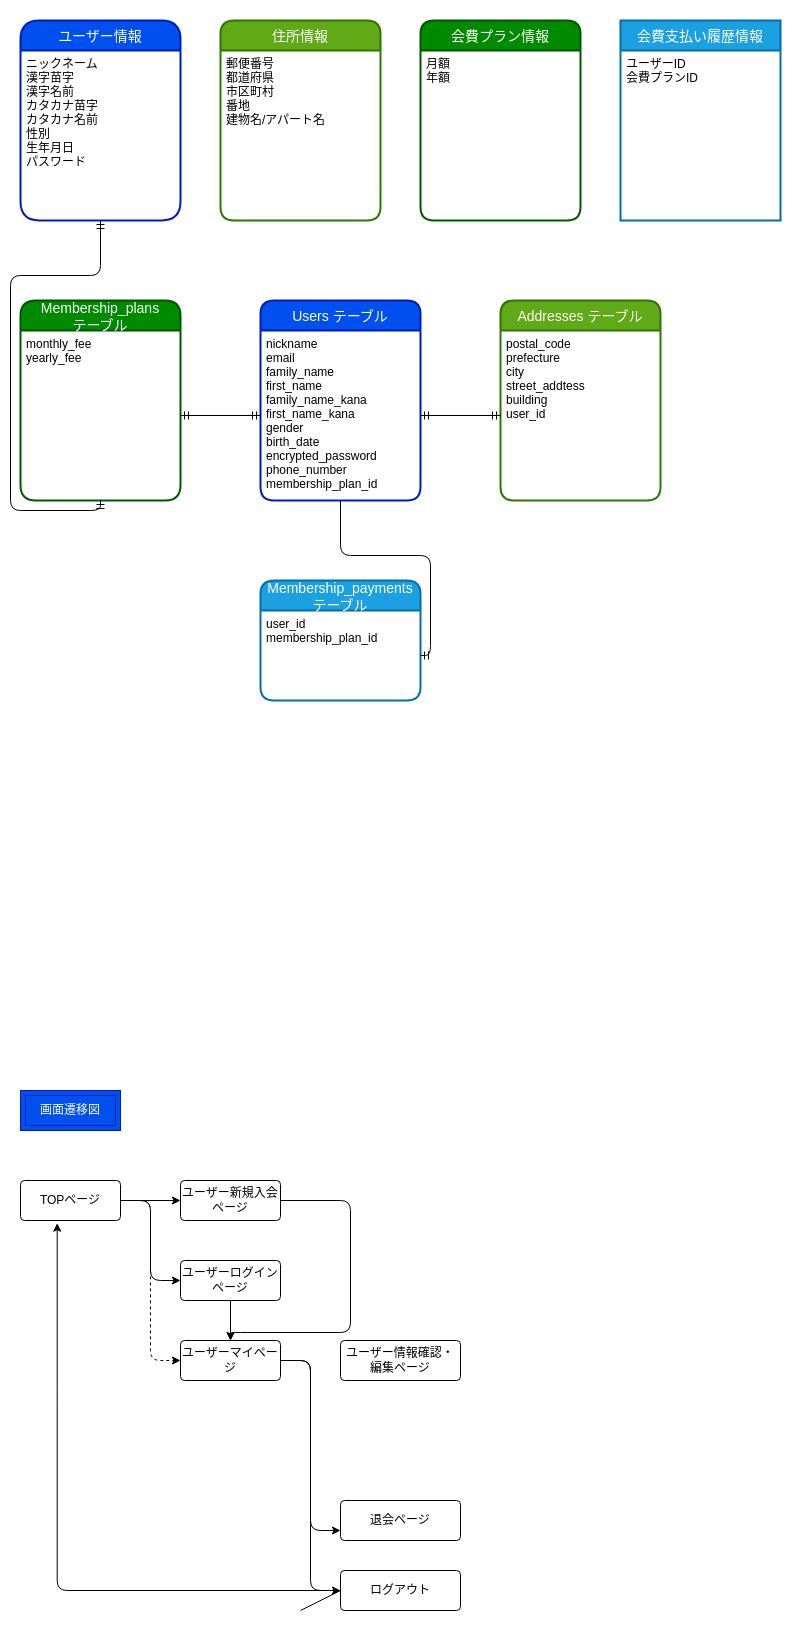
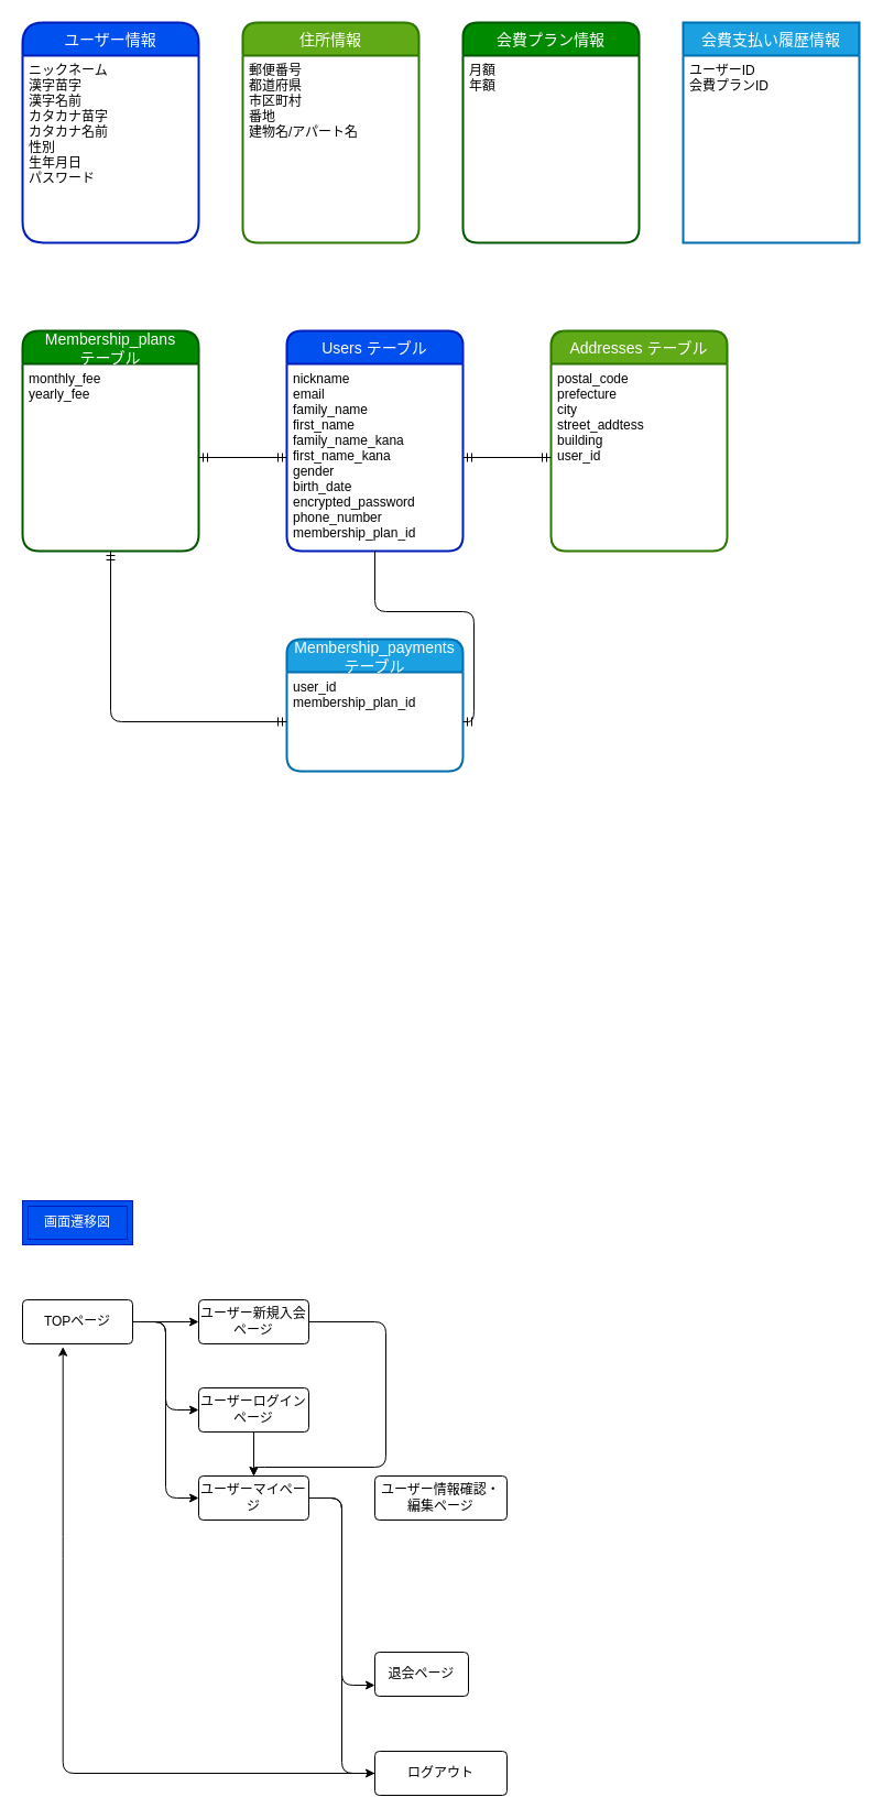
  <mxCell id="0" />
  <mxCell id="1" parent="0" />
  <mxCell id="2" value="住所情報" style="swimlane;childLayout=stackLayout;horizontal=1;startSize=30;horizontalStack=0;rounded=1;fontSize=14;fontStyle=0;strokeWidth=2;resizeParent=0;resizeLast=1;shadow=0;dashed=0;align=center;fillColor=#60a917;fontColor=#ffffff;strokeColor=#2D7600;" vertex="1" parent="1"><mxGeometry x="220" y="20" width="160" height="200" as="geometry" /></mxCell>
  <mxCell id="3" value="郵便番号&#10;都道府県&#10;市区町村&#10;番地&#10;建物名/アパート名&#10;" style="align=left;strokeColor=none;fillColor=none;spacingLeft=4;fontSize=12;verticalAlign=top;resizable=0;rotatable=0;part=1;" vertex="1" parent="2"><mxGeometry y="30" width="160" height="170" as="geometry" /></mxCell>
  <mxCell id="4" value="ユーザー情報" style="swimlane;childLayout=stackLayout;horizontal=1;startSize=30;horizontalStack=0;rounded=1;fontSize=14;fontStyle=0;strokeWidth=2;resizeParent=0;resizeLast=1;shadow=0;dashed=0;align=center;fillColor=#0050ef;fontColor=#ffffff;strokeColor=#001DBC;arcSize=21;" vertex="1" parent="1"><mxGeometry x="20" y="20" width="160" height="200" as="geometry" /></mxCell>
  <mxCell id="5" value="ニックネーム&#10;漢字苗字&#10;漢字名前&#10;カタカナ苗字&#10;カタカナ名前&#10;性別&#10;生年月日&#10;パスワード&#10;" style="align=left;strokeColor=none;fillColor=none;spacingLeft=4;fontSize=12;verticalAlign=top;resizable=0;rotatable=0;part=1;" vertex="1" parent="4"><mxGeometry y="30" width="160" height="170" as="geometry" /></mxCell>
  <mxCell id="6" value="会費プラン情報" style="swimlane;childLayout=stackLayout;horizontal=1;startSize=30;horizontalStack=0;rounded=1;fontSize=14;fontStyle=0;strokeWidth=2;resizeParent=0;resizeLast=1;shadow=0;dashed=0;align=center;fillColor=#008a00;fontColor=#ffffff;strokeColor=#005700;" vertex="1" parent="1"><mxGeometry x="420" y="20" width="160" height="200" as="geometry" /></mxCell>
  <mxCell id="7" value="月額&#10;年額" style="align=left;strokeColor=none;fillColor=none;spacingLeft=4;fontSize=12;verticalAlign=top;resizable=0;rotatable=0;part=1;" vertex="1" parent="6"><mxGeometry y="30" width="160" height="170" as="geometry" /></mxCell>
  <mxCell id="8" value="会費支払い履歴情報" style="swimlane;childLayout=stackLayout;horizontal=1;startSize=30;horizontalStack=0;rounded=1;fontSize=14;fontStyle=0;strokeWidth=2;resizeParent=0;resizeLast=1;shadow=0;dashed=0;align=center;fillColor=#1ba1e2;fontColor=#ffffff;strokeColor=#006EAF;arcSize=0;" vertex="1" parent="1"><mxGeometry x="620" y="20" width="160" height="200" as="geometry" /></mxCell>
  <mxCell id="9" value="ユーザーID&#10;会費プランID" style="align=left;strokeColor=none;fillColor=none;spacingLeft=4;fontSize=12;verticalAlign=top;resizable=0;rotatable=0;part=1;" vertex="1" parent="8"><mxGeometry y="30" width="160" height="170" as="geometry" /></mxCell>
  <mxCell id="10" value="Users テーブル" style="swimlane;childLayout=stackLayout;horizontal=1;startSize=30;horizontalStack=0;rounded=1;fontSize=14;fontStyle=0;strokeWidth=2;resizeParent=0;resizeLast=1;shadow=0;dashed=0;align=center;fillColor=#0050ef;fontColor=#ffffff;strokeColor=#001DBC;" vertex="1" parent="1"><mxGeometry x="260" y="300" width="160" height="200" as="geometry" /></mxCell>
  <mxCell id="11" value="nickname&#10;email&#10;family_name&#10;first_name&#10;family_name_kana&#10;first_name_kana&#10;gender&#10;birth_date&#10;encrypted_password&#10;phone_number&#10;membership_plan_id" style="align=left;strokeColor=none;fillColor=none;spacingLeft=4;fontSize=12;verticalAlign=top;resizable=0;rotatable=0;part=1;" vertex="1" parent="10"><mxGeometry y="30" width="160" height="170" as="geometry" /></mxCell>
  <mxCell id="12" value="Addresses テーブル" style="swimlane;childLayout=stackLayout;horizontal=1;startSize=30;horizontalStack=0;rounded=1;fontSize=14;fontStyle=0;strokeWidth=2;resizeParent=0;resizeLast=1;shadow=0;dashed=0;align=center;fillColor=#60a917;fontColor=#ffffff;strokeColor=#2D7600;" vertex="1" parent="1"><mxGeometry x="500" y="300" width="160" height="200" as="geometry" /></mxCell>
  <mxCell id="13" value="postal_code&#10;prefecture&#10;city&#10;street_addtess&#10;building&#10;user_id&#10;" style="align=left;strokeColor=none;fillColor=none;spacingLeft=4;fontSize=12;verticalAlign=top;resizable=0;rotatable=0;part=1;" vertex="1" parent="12"><mxGeometry y="30" width="160" height="170" as="geometry" /></mxCell>
  <mxCell id="14" value="Membership_plans&#10;テーブル" style="swimlane;childLayout=stackLayout;horizontal=1;startSize=30;horizontalStack=0;rounded=1;fontSize=14;fontStyle=0;strokeWidth=2;resizeParent=0;resizeLast=1;shadow=0;dashed=0;align=center;fillColor=#008a00;fontColor=#ffffff;strokeColor=#005700;arcSize=17;" vertex="1" parent="1"><mxGeometry x="20" y="300" width="160" height="200" as="geometry" /></mxCell>
  <mxCell id="15" value="monthly_fee&#10;yearly_fee" style="align=left;strokeColor=none;fillColor=none;spacingLeft=4;fontSize=12;verticalAlign=top;resizable=0;rotatable=0;part=1;" vertex="1" parent="14"><mxGeometry y="30" width="160" height="170" as="geometry" /></mxCell>
  <mxCell id="16" value="Membership_payments &#10;テーブル" style="swimlane;childLayout=stackLayout;horizontal=1;startSize=30;horizontalStack=0;rounded=1;fontSize=14;fontStyle=0;strokeWidth=2;resizeParent=0;resizeLast=1;shadow=0;dashed=0;align=center;fillColor=#1ba1e2;fontColor=#ffffff;strokeColor=#006EAF;" vertex="1" parent="1"><mxGeometry x="260" y="580" width="160" height="120" as="geometry" /></mxCell>
  <mxCell id="17" value="user_id&#10;membership_plan_id" style="align=left;strokeColor=none;fillColor=none;spacingLeft=4;fontSize=12;verticalAlign=top;resizable=0;rotatable=0;part=1;" vertex="1" parent="16"><mxGeometry y="30" width="160" height="90" as="geometry" /></mxCell>
  <mxCell id="18" value="" style="fontSize=12;html=1;endArrow=ERmandOne;startArrow=ERmandOne;entryX=0;entryY=0.5;entryDx=0;entryDy=0;exitX=1;exitY=0.5;exitDx=0;exitDy=0;" edge="1" parent="1" source="11" target="13"><mxGeometry width="100" height="100" relative="1" as="geometry"><mxPoint x="160" y="640" as="sourcePoint" /><mxPoint x="260" y="540" as="targetPoint" /></mxGeometry></mxCell>
  <mxCell id="19" value="" style="fontSize=12;html=1;endArrow=ERmandOne;startArrow=ERmandOne;entryX=0;entryY=0.5;entryDx=0;entryDy=0;exitX=1;exitY=0.5;exitDx=0;exitDy=0;" edge="1" parent="1" source="15" target="11"><mxGeometry width="100" height="100" relative="1" as="geometry"><mxPoint x="140" y="650" as="sourcePoint" /><mxPoint x="240" y="550" as="targetPoint" /></mxGeometry></mxCell>
- <mxCell id="20" value="" style="edgeStyle=orthogonalEdgeStyle;fontSize=12;html=1;endArrow=ERmandOne;startArrow=ERmandOne;exitX=0.5;exitY=1;exitDx=0;exitDy=0;" edge="1" parent="1" source="15" target="5"><mxGeometry width="100" height="100" relative="1" as="geometry"><mxPoint x="120" y="730" as="sourcePoint" /><mxPoint x="220" y="630" as="targetPoint" /></mxGeometry></mxCell>
+ <mxCell id="20" value="" style="edgeStyle=orthogonalEdgeStyle;fontSize=12;html=1;endArrow=ERmandOne;startArrow=ERmandOne;entryX=0;entryY=0.5;entryDx=0;entryDy=0;exitX=0.5;exitY=1;exitDx=0;exitDy=0;" edge="1" parent="1" source="15" target="17"><mxGeometry width="100" height="100" relative="1" as="geometry"><mxPoint x="120" y="730" as="sourcePoint" /><mxPoint x="220" y="630" as="targetPoint" /></mxGeometry></mxCell>
  <mxCell id="21" style="edgeStyle=orthogonalEdgeStyle;html=1;exitX=1;exitY=0.5;exitDx=0;exitDy=0;entryX=0;entryY=0.5;entryDx=0;entryDy=0;" edge="1" parent="1" source="24" target="26"><mxGeometry relative="1" as="geometry" /></mxCell>
  <mxCell id="22" style="edgeStyle=orthogonalEdgeStyle;html=1;exitX=1;exitY=0.5;exitDx=0;exitDy=0;entryX=0;entryY=0.5;entryDx=0;entryDy=0;" edge="1" parent="1" source="24" target="28"><mxGeometry relative="1" as="geometry" /></mxCell>
- <mxCell id="23" style="edgeStyle=orthogonalEdgeStyle;html=1;exitX=1;exitY=0.5;exitDx=0;exitDy=0;entryX=0;entryY=0.5;entryDx=0;entryDy=0;dashed=1;" edge="1" parent="1" source="24" target="31"><mxGeometry relative="1" as="geometry" /></mxCell>
+ <mxCell id="23" style="edgeStyle=orthogonalEdgeStyle;html=1;exitX=1;exitY=0.5;exitDx=0;exitDy=0;entryX=0;entryY=0.5;entryDx=0;entryDy=0;" edge="1" parent="1" source="24" target="31"><mxGeometry relative="1" as="geometry" /></mxCell>
  <mxCell id="24" value="TOPページ" style="rounded=1;arcSize=10;whiteSpace=wrap;html=1;align=center;" vertex="1" parent="1"><mxGeometry x="20" y="1180" width="100" height="40" as="geometry" /></mxCell>
  <mxCell id="25" style="edgeStyle=orthogonalEdgeStyle;html=1;exitX=1;exitY=0.5;exitDx=0;exitDy=0;entryX=0.5;entryY=0;entryDx=0;entryDy=0;" edge="1" parent="1" source="26" target="31"><mxGeometry relative="1" as="geometry"><mxPoint x="230" y="1332" as="targetPoint" /><Array as="points"><mxPoint x="350" y="1200" /><mxPoint x="350" y="1332" /><mxPoint x="230" y="1332" /></Array></mxGeometry></mxCell>
  <mxCell id="26" value="ユーザー新規入会ページ" style="rounded=1;arcSize=10;whiteSpace=wrap;html=1;align=center;" vertex="1" parent="1"><mxGeometry x="180" y="1180" width="100" height="40" as="geometry" /></mxCell>
  <mxCell id="27" style="edgeStyle=orthogonalEdgeStyle;html=1;entryX=0.5;entryY=0;entryDx=0;entryDy=0;" edge="1" parent="1" source="28" target="31"><mxGeometry relative="1" as="geometry" /></mxCell>
  <mxCell id="28" value="ユーザーログインページ" style="rounded=1;arcSize=10;whiteSpace=wrap;html=1;align=center;" vertex="1" parent="1"><mxGeometry x="180" y="1260" width="100" height="40" as="geometry" /></mxCell>
  <mxCell id="29" style="edgeStyle=orthogonalEdgeStyle;html=1;exitX=1;exitY=0.5;exitDx=0;exitDy=0;entryX=0;entryY=0.5;entryDx=0;entryDy=0;" edge="1" parent="1" source="31" target="36"><mxGeometry relative="1" as="geometry" /></mxCell>
  <mxCell id="30" style="edgeStyle=orthogonalEdgeStyle;html=1;exitX=1;exitY=0.5;exitDx=0;exitDy=0;entryX=0;entryY=0.75;entryDx=0;entryDy=0;" edge="1" parent="1" source="31" target="34"><mxGeometry relative="1" as="geometry" /></mxCell>
  <mxCell id="31" value="ユーザーマイページ" style="rounded=1;arcSize=10;whiteSpace=wrap;html=1;align=center;" vertex="1" parent="1"><mxGeometry x="180" y="1340" width="100" height="40" as="geometry" /></mxCell>
  <mxCell id="32" value="ユーザー情報確認・編集ページ" style="rounded=1;arcSize=10;whiteSpace=wrap;html=1;align=center;" vertex="1" parent="1"><mxGeometry x="340" y="1340" width="120" height="40" as="geometry" /></mxCell>
  <mxCell id="33" value="" style="edgeStyle=orthogonalEdgeStyle;fontSize=12;html=1;endArrow=ERmandOne;exitX=0.5;exitY=1;exitDx=0;exitDy=0;entryX=1;entryY=0.5;entryDx=0;entryDy=0;" edge="1" parent="1" source="11" target="17"><mxGeometry width="100" height="100" relative="1" as="geometry"><mxPoint x="490" y="650" as="sourcePoint" /><mxPoint x="590" y="550" as="targetPoint" /></mxGeometry></mxCell>
- <mxCell id="34" value="退会ページ" style="rounded=1;arcSize=10;whiteSpace=wrap;html=1;align=center;" vertex="1" parent="1"><mxGeometry x="340" y="1500" width="120" height="40" as="geometry" /></mxCell>
+ <mxCell id="34" value="退会ページ" style="rounded=1;arcSize=10;whiteSpace=wrap;html=1;align=center;" vertex="1" parent="1"><mxGeometry x="340" y="1500" width="85" height="40" as="geometry" /></mxCell>
  <mxCell id="35" style="edgeStyle=orthogonalEdgeStyle;html=1;entryX=0.367;entryY=1.068;entryDx=0;entryDy=0;entryPerimeter=0;" edge="1" parent="1" source="36" target="24"><mxGeometry relative="1" as="geometry" /></mxCell>
- <mxCell id="36" value="ログアウト" style="rounded=1;arcSize=10;whiteSpace=wrap;html=1;align=center;" vertex="1" parent="1"><mxGeometry x="340" y="1570" width="120" height="40" as="geometry" /></mxCell>
+ <mxCell id="36" value="ログアウト" style="rounded=1;arcSize=10;whiteSpace=wrap;html=1;align=center;" vertex="1" parent="1"><mxGeometry x="340" y="1590" width="120" height="40" as="geometry" /></mxCell>
  <mxCell id="37" value="" style="endArrow=none;html=1;rounded=0;exitX=0;exitY=0.5;exitDx=0;exitDy=0;" edge="1" parent="1" source="36"><mxGeometry relative="1" as="geometry"><mxPoint x="350" y="1529" as="sourcePoint" /><mxPoint x="300" y="1610" as="targetPoint" /></mxGeometry></mxCell>
  <mxCell id="38" value="画面遷移図" style="shape=ext;margin=3;double=1;whiteSpace=wrap;html=1;align=center;fillColor=#0050ef;fontColor=#ffffff;strokeColor=#001DBC;" vertex="1" parent="1"><mxGeometry x="20" y="1090" width="100" height="40" as="geometry" /></mxCell>
